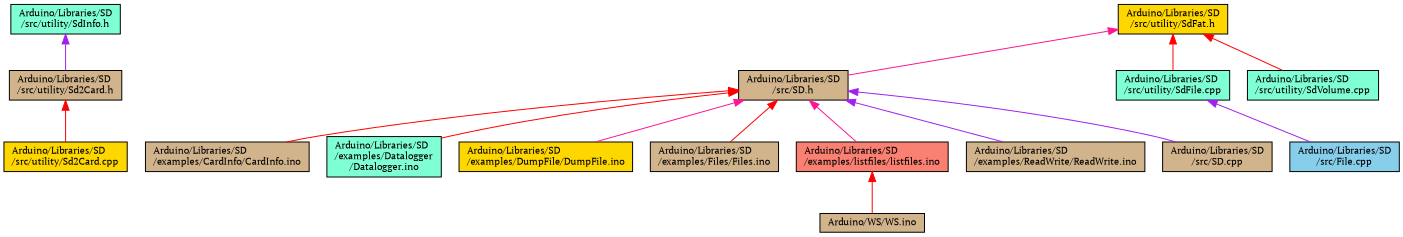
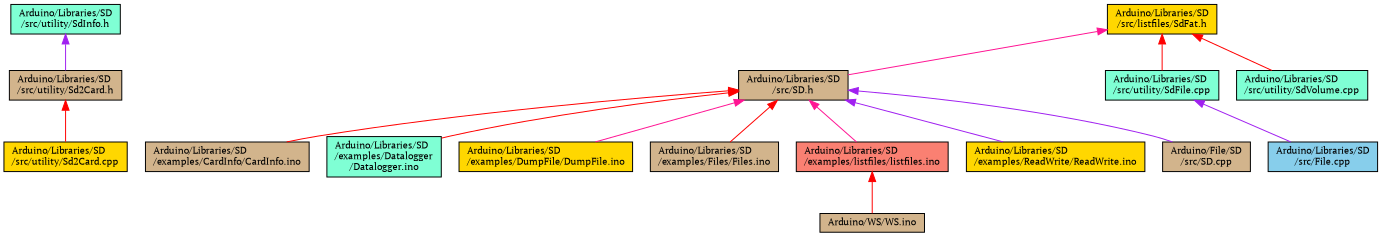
  digraph {
    fontname="PT Serif"
    node [color=black fillcolor=tan fontname="PT Serif" fontsize=10 shape=record style=filled]
    edge [color=red dir=back fontname="PT Serif" fontsize=10 labelfontname=Helvetica labelfontsize=10 style=solid]
    n1 [fillcolor=aquamarine fontcolor=black height=0.2 label="Arduino/Libraries/SD\l/src/utility/SdInfo.h" width=0.4]
    n2 [height=0.2 label="Arduino/Libraries/SD\l/src/utility/Sd2Card.h" width=0.4]
    n3 [fillcolor=gold height=0.2 label="Arduino/Libraries/SD\l/src/utility/Sd2Card.cpp" width=0.4]
-   n4 [fillcolor=gold height=0.2 label="Arduino/Libraries/SD\l/src/utility/SdFat.h" width=0.4]
+   n4 [fillcolor=gold height=0.2 label="Arduino/Libraries/SD\l/src/listfiles/SdFat.h" width=0.4]
    n5 [height=0.2 label="Arduino/Libraries/SD\l/src/SD.h" width=0.4]
    n6 [fillcolor=aquamarine height=0.2 label="Arduino/Libraries/SD\l/src/utility/SdFile.cpp" width=0.4]
    n7 [fillcolor=aquamarine height=0.2 label="Arduino/Libraries/SD\l/src/utility/SdVolume.cpp" width=0.4]
    n8 [height=0.2 label="Arduino/Libraries/SD\l/examples/CardInfo/CardInfo.ino" width=0.4]
    n9 [fillcolor=aquamarine height=0.2 label="Arduino/Libraries/SD\l/examples/Datalogger\l/Datalogger.ino" width=0.4]
    n10 [fillcolor=gold height=0.2 label="Arduino/Libraries/SD\l/examples/DumpFile/DumpFile.ino" width=0.4]
    n11 [height=0.2 label="Arduino/Libraries/SD\l/examples/Files/Files.ino" width=0.4]
    n12 [fillcolor=salmon height=0.2 label="Arduino/Libraries/SD\l/examples/listfiles/listfiles.ino" width=0.4]
-   n13 [height=0.2 label="Arduino/Libraries/SD\l/examples/ReadWrite/ReadWrite.ino" width=0.4]
-   n14 [height=0.2 label="Arduino/Libraries/SD\l/src/SD.cpp" width=0.4]
+   n13 [fillcolor=gold height=0.2 label="Arduino/Libraries/SD\l/examples/ReadWrite/ReadWrite.ino" width=0.4]
+   n14 [height=0.2 label="Arduino/File/SD\l/src/SD.cpp" width=0.4]
    n15 [fillcolor=skyblue height=0.2 label="Arduino/Libraries/SD\l/src/File.cpp" width=0.4]
    n16 [height=0.2 label="Arduino/WS/WS.ino" width=0.4]
    n1 -> n2 [color=purple]
    n2 -> n3
    n4 -> n5 [color=deeppink]
    n4 -> n6
    n4 -> n7
    n5 -> n8
    n5 -> n9
    n5 -> n10 [color=deeppink]
    n5 -> n11
    n5 -> n12 [color=deeppink]
    n5 -> n13 [color=purple]
    n5 -> n14 [color=purple]
    n6 -> n15 [color=purple]
    n12 -> n16
  }
